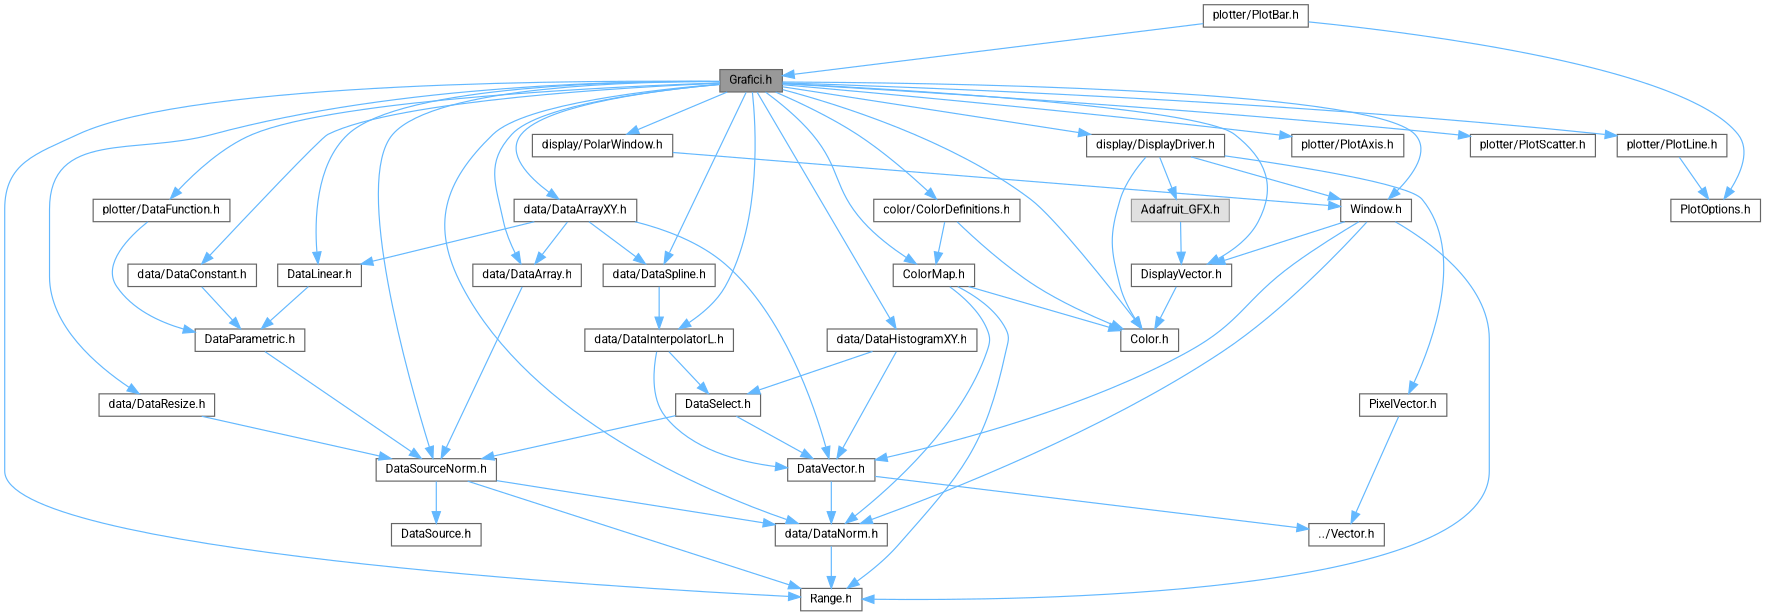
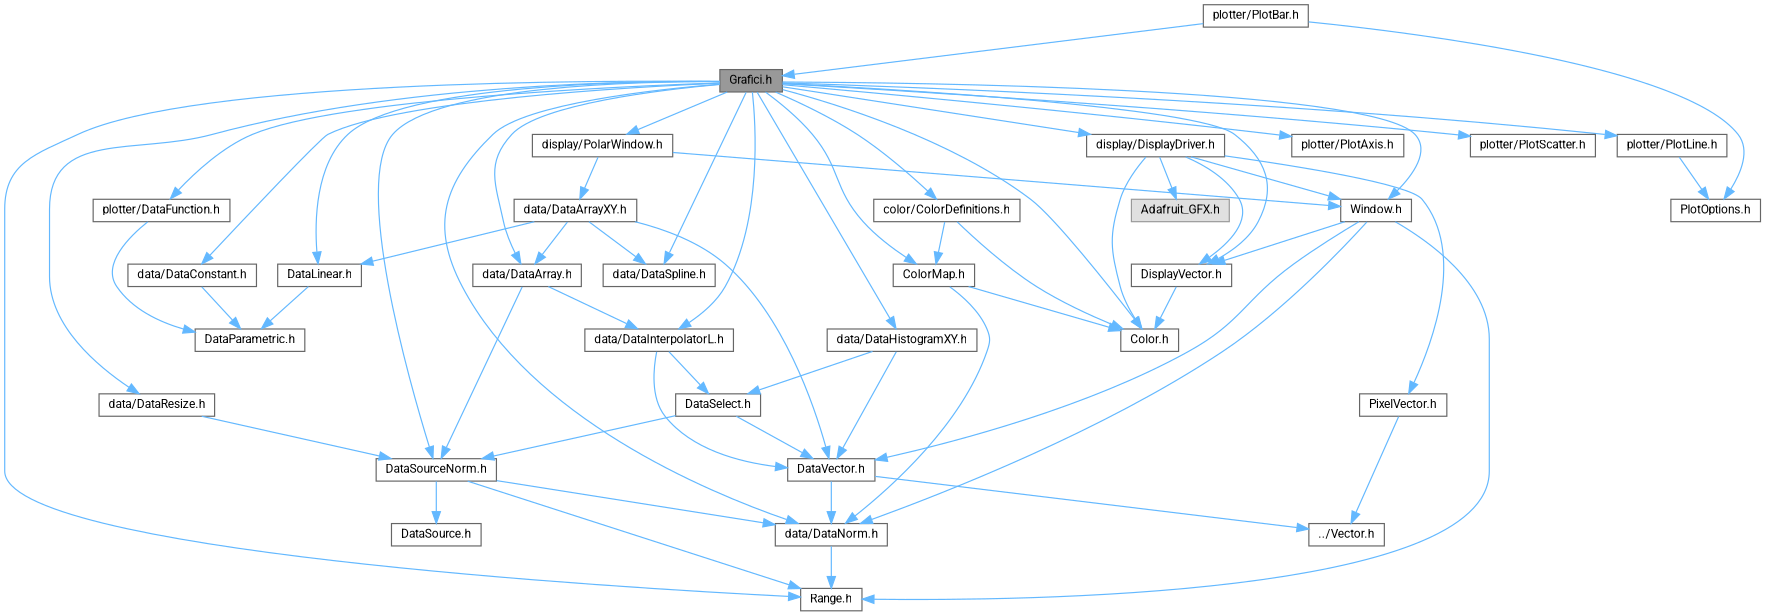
  digraph {
    fontname=Roboto
    node [color=grey40 fillcolor=white fontname=Roboto fontsize=10 shape=box style=filled]
    edge [color=steelblue1 fontname=Roboto fontsize=10 labelfontname=Helvetica labelfontsize=10 style=solid]
    n1 [color=gray40 fillcolor=grey60 fontcolor=black height=0.2 label="Grafici.h" width=0.4]
    n2 [height=0.2 label="Range.h" width=0.4]
    n3 [height=0.2 label="data/DataNorm.h" width=0.4]
    n4 [height=0.2 label="data/DataArray.h" width=0.4]
    n5 [height=0.2 label="DataSourceNorm.h" width=0.4]
    n6 [height=0.2 label="data/DataArrayXY.h" width=0.4]
    n7 [height=0.2 label="DataLinear.h" width=0.4]
    n8 [height=0.2 label="data/DataConstant.h" width=0.4]
    n9 [height=0.2 label="plotter/DataFunction.h" width=0.4]
    n10 [height=0.2 label="data/DataHistogramXY.h" width=0.4]
    n11 [height=0.2 label="data/DataInterpolatorL.h" width=0.4]
    n12 [height=0.2 label="data/DataResize.h" width=0.4]
    n13 [height=0.2 label="data/DataSpline.h" width=0.4]
    n14 [height=0.2 label="color/ColorDefinitions.h" width=0.4]
    n15 [height=0.2 label="ColorMap.h" width=0.4]
    n16 [height=0.2 label="Color.h" width=0.4]
    n17 [height=0.2 label="display/DisplayDriver.h" width=0.4]
    n18 [height=0.2 label="DisplayVector.h" width=0.4]
    n19 [height=0.2 label="Window.h" width=0.4]
    n20 [height=0.2 label="display/PolarWindow.h" width=0.4]
    n21 [height=0.2 label="plotter/PlotAxis.h" width=0.4]
    n22 [height=0.2 label="plotter/PlotLine.h" width=0.4]
    n23 [height=0.2 label="plotter/PlotScatter.h" width=0.4]
    n24 [height=0.2 label="DataSource.h" width=0.4]
    n25 [height=0.2 label="DataVector.h" width=0.4]
    n26 [height=0.2 label="DataParametric.h" width=0.4]
    n27 [height=0.2 label="DataSelect.h" width=0.4]
    n28 [color=grey60 fillcolor="#E0E0E0" height=0.2 label="Adafruit_GFX.h" width=0.4]
    n29 [height=0.2 label="PixelVector.h" width=0.4]
    n30 [height=0.2 label="plotter/PlotBar.h" width=0.4]
    n31 [height=0.2 label="PlotOptions.h" width=0.4]
    n32 [height=0.2 label="../Vector.h" width=0.4]
    n1 -> n2
    n1 -> n3
    n1 -> n4
    n1 -> n5
-   n1 -> n6
+   n20 -> n6
    n1 -> n7
    n1 -> n8
    n1 -> n9
    n1 -> n10
    n1 -> n11
    n1 -> n12
    n1 -> n13
    n1 -> n14
    n1 -> n15
    n1 -> n16
    n1 -> n17
    n1 -> n18
    n1 -> n19
    n1 -> n20
    n1 -> n21
    n1 -> n22
    n1 -> n23
    n3 -> n2
    n4 -> n5
    n5 -> n2
    n5 -> n3
    n5 -> n24
    n6 -> n4
    n6 -> n7
    n6 -> n13
    n6 -> n25
    n7 -> n26
    n8 -> n26
    n9 -> n26
    n10 -> n25
    n10 -> n27
    n11 -> n25
    n11 -> n27
    n12 -> n5
-   n13 -> n11
+   n4 -> n11
    n14 -> n15
    n14 -> n16
-   n15 -> n2
    n15 -> n3
    n15 -> n16
    n17 -> n16
-   n28 -> n18
+   n17 -> n18
    n17 -> n19
    n17 -> n28
    n17 -> n29
    n18 -> n16
    n19 -> n2
    n19 -> n3
    n19 -> n18
    n19 -> n25
    n20 -> n19
    n22 -> n31
    n25 -> n3
    n25 -> n32
-   n26 -> n5
    n27 -> n5
    n27 -> n25
    n29 -> n32
    n30 -> n1
    n30 -> n31
  }
